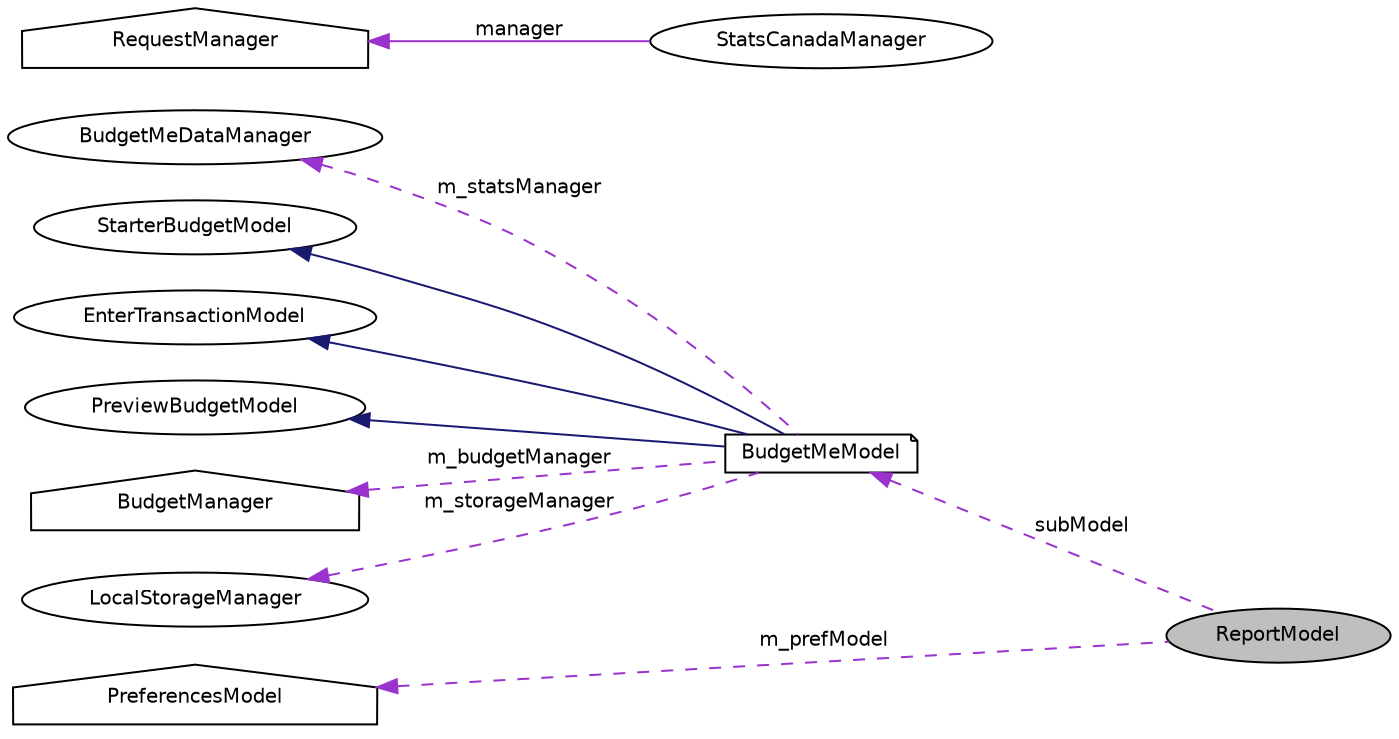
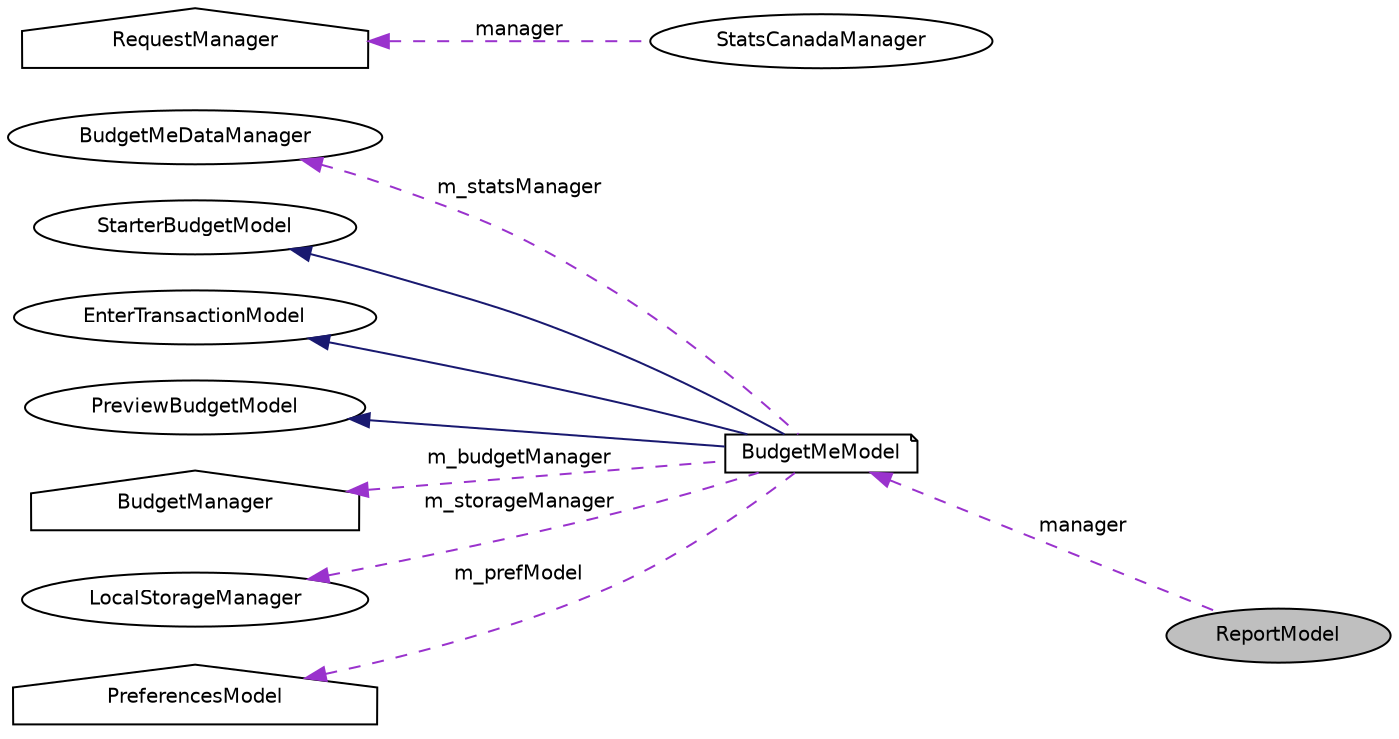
  digraph {
    fontname="DejaVu Sans"
    rankdir=LR
    node [color=black fillcolor=white fontname="DejaVu Sans" fontsize=10 shape=ellipse style=filled]
    edge [color=darkorchid3 dir=back fontname="DejaVu Sans" fontsize=10 labelfontname=Helvetica labelfontsize=10 style=dashed]
    n1 [fillcolor=grey75 fontcolor=black height=0.2 label=ReportModel width=0.4]
    n2 [height=0.2 label=BudgetMeModel shape=note width=0.4]
    n3 [height=0.2 label=StarterBudgetModel width=0.4]
    n4 [height=0.2 label=EnterTransactionModel width=0.4]
    n5 [height=0.2 label=PreviewBudgetModel width=0.4]
    n6 [height=0.2 label=BudgetManager shape=house width=0.4]
    n7 [height=0.2 label=PreferencesModel shape=house width=0.4]
    n8 [height=0.2 label=LocalStorageManager width=0.4]
    n9 [height=0.2 label=BudgetMeDataManager width=0.4]
    n10 [height=0.2 label=StatsCanadaManager width=0.4]
    n11 [height=0.2 label=RequestManager shape=house width=0.4]
-   n2 -> n1 [label=" subModel"]
+   n2 -> n1 [label=" manager"]
    n3 -> n2 [color=midnightblue style=solid]
    n4 -> n2 [color=midnightblue style=solid]
    n5 -> n2 [color=midnightblue style=solid]
    n6 -> n2 [label=" m_budgetManager"]
-   n7 -> n1 [label=" m_prefModel"]
+   n7 -> n2 [label=" m_prefModel"]
    n8 -> n2 [label=" m_storageManager"]
    n9 -> n2 [label=" m_statsManager"]
-   n11 -> n10 [label=" manager" style=solid]
+   n11 -> n10 [label=" manager"]
  }
